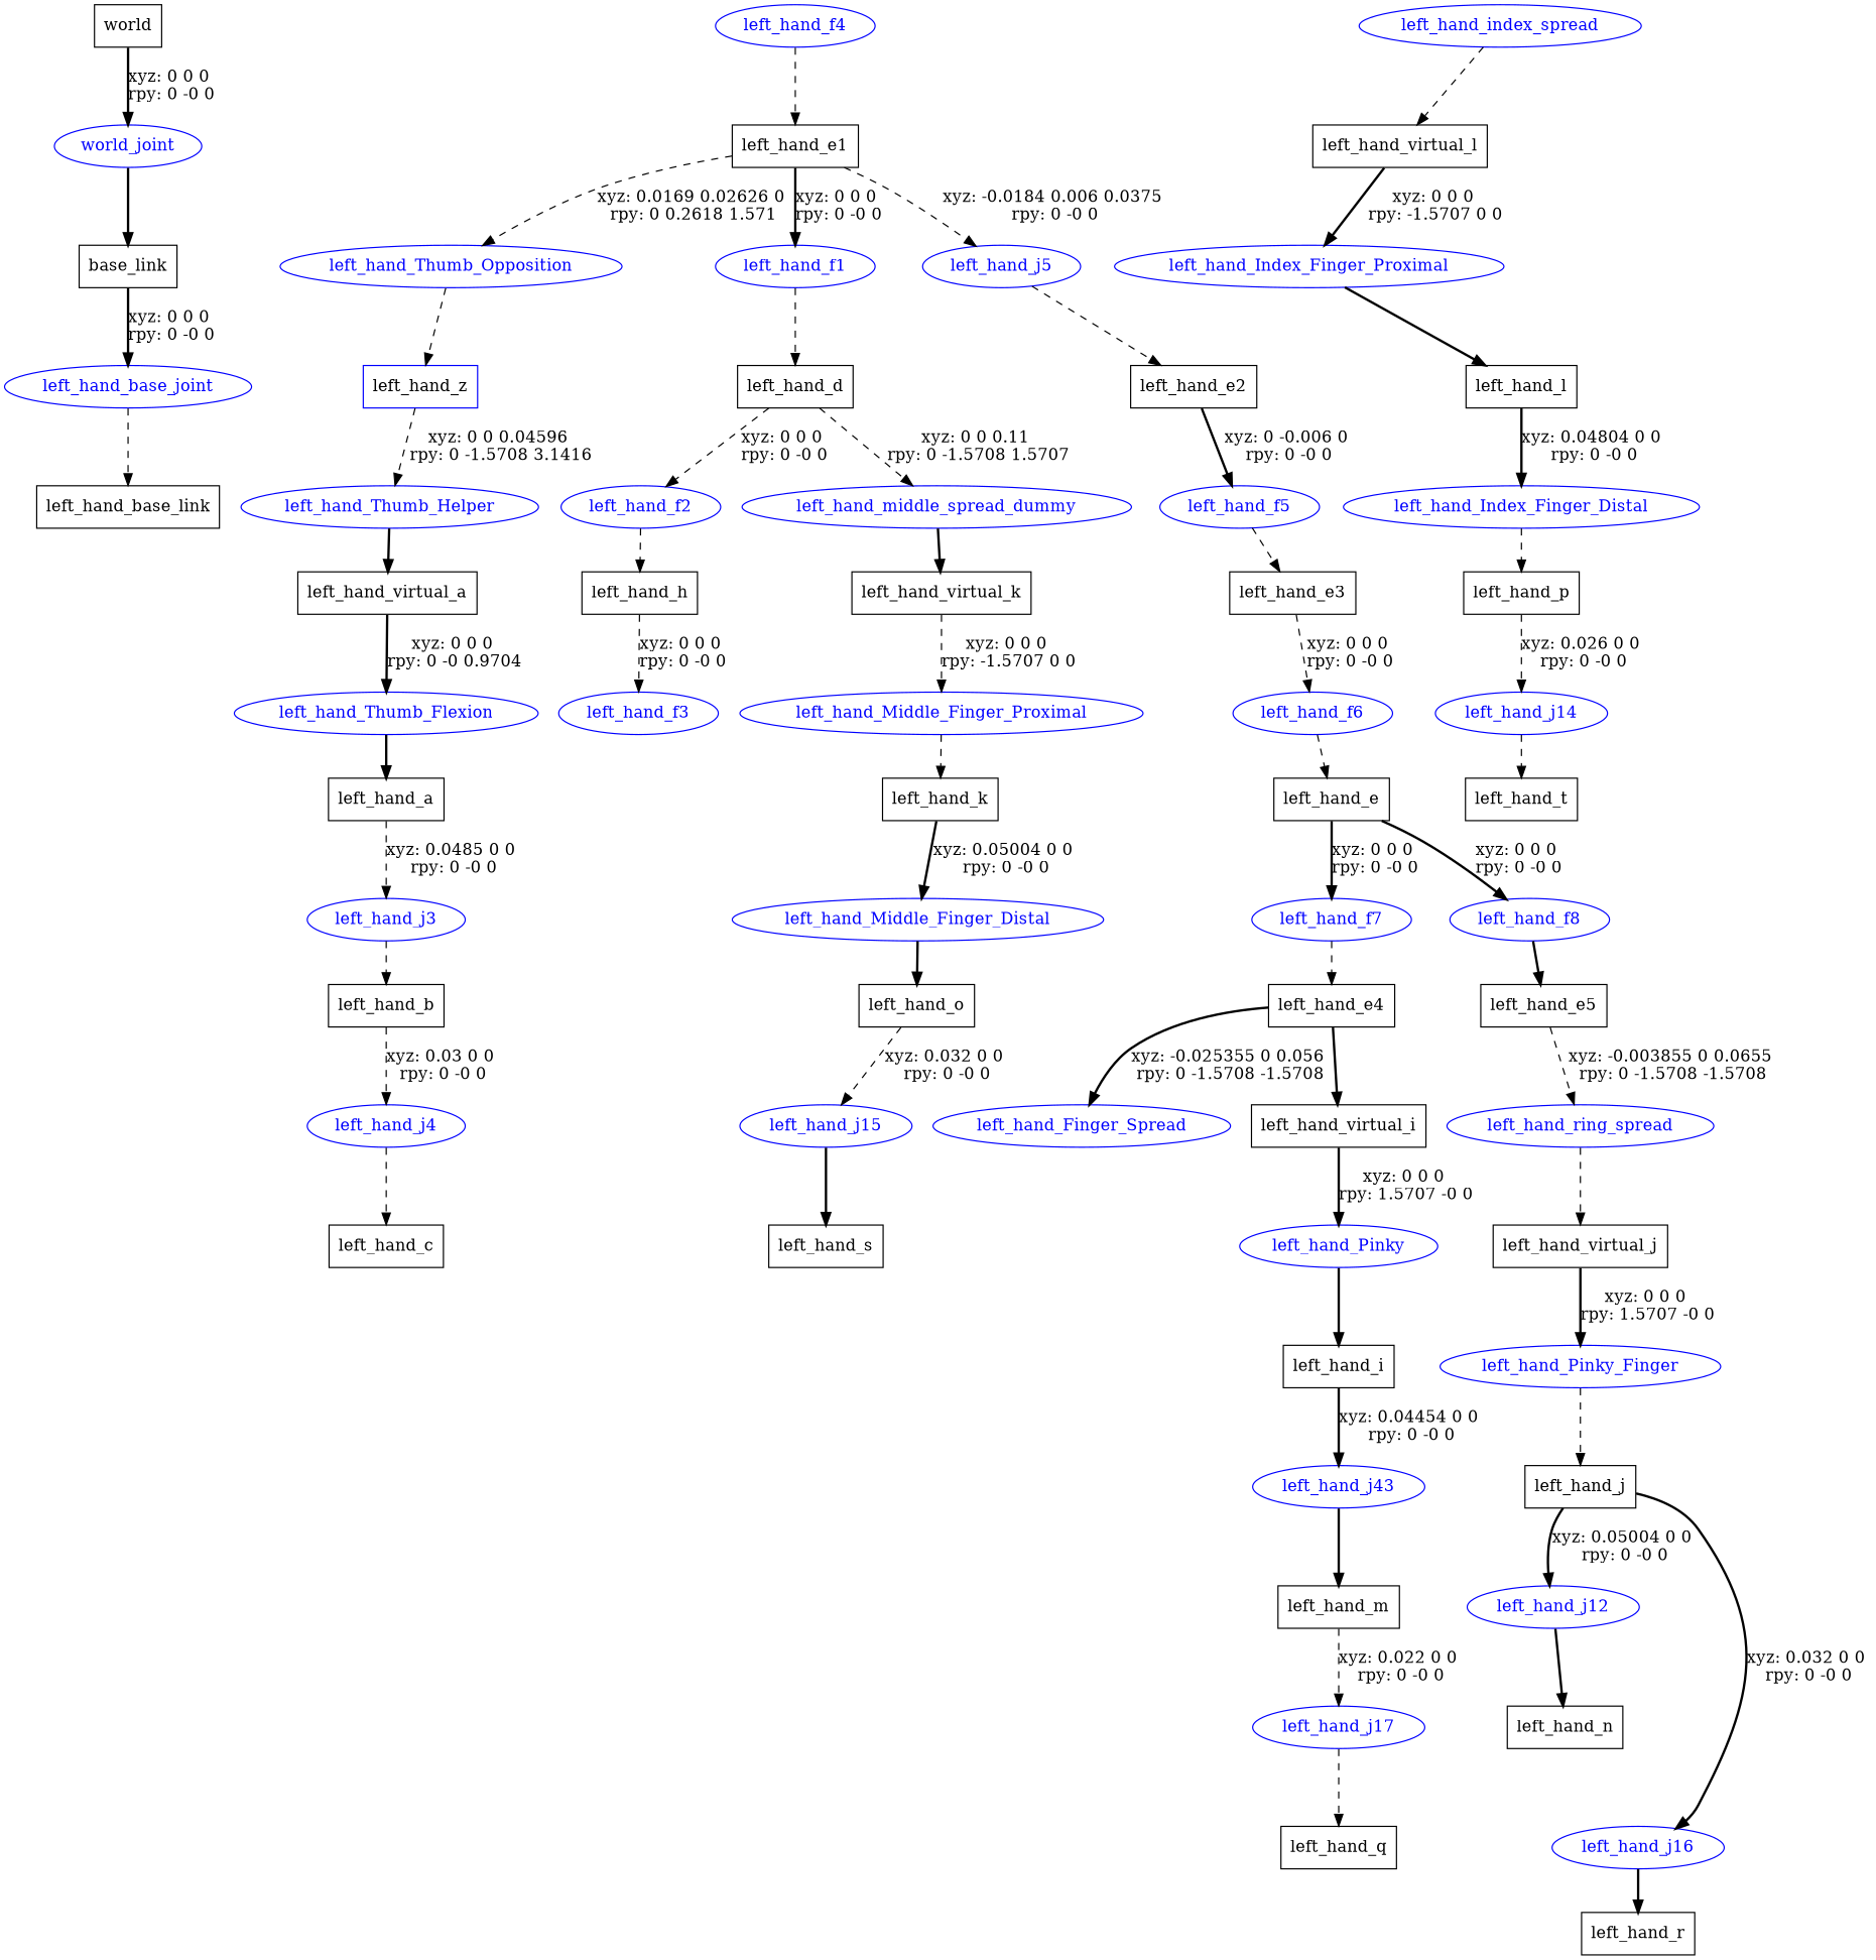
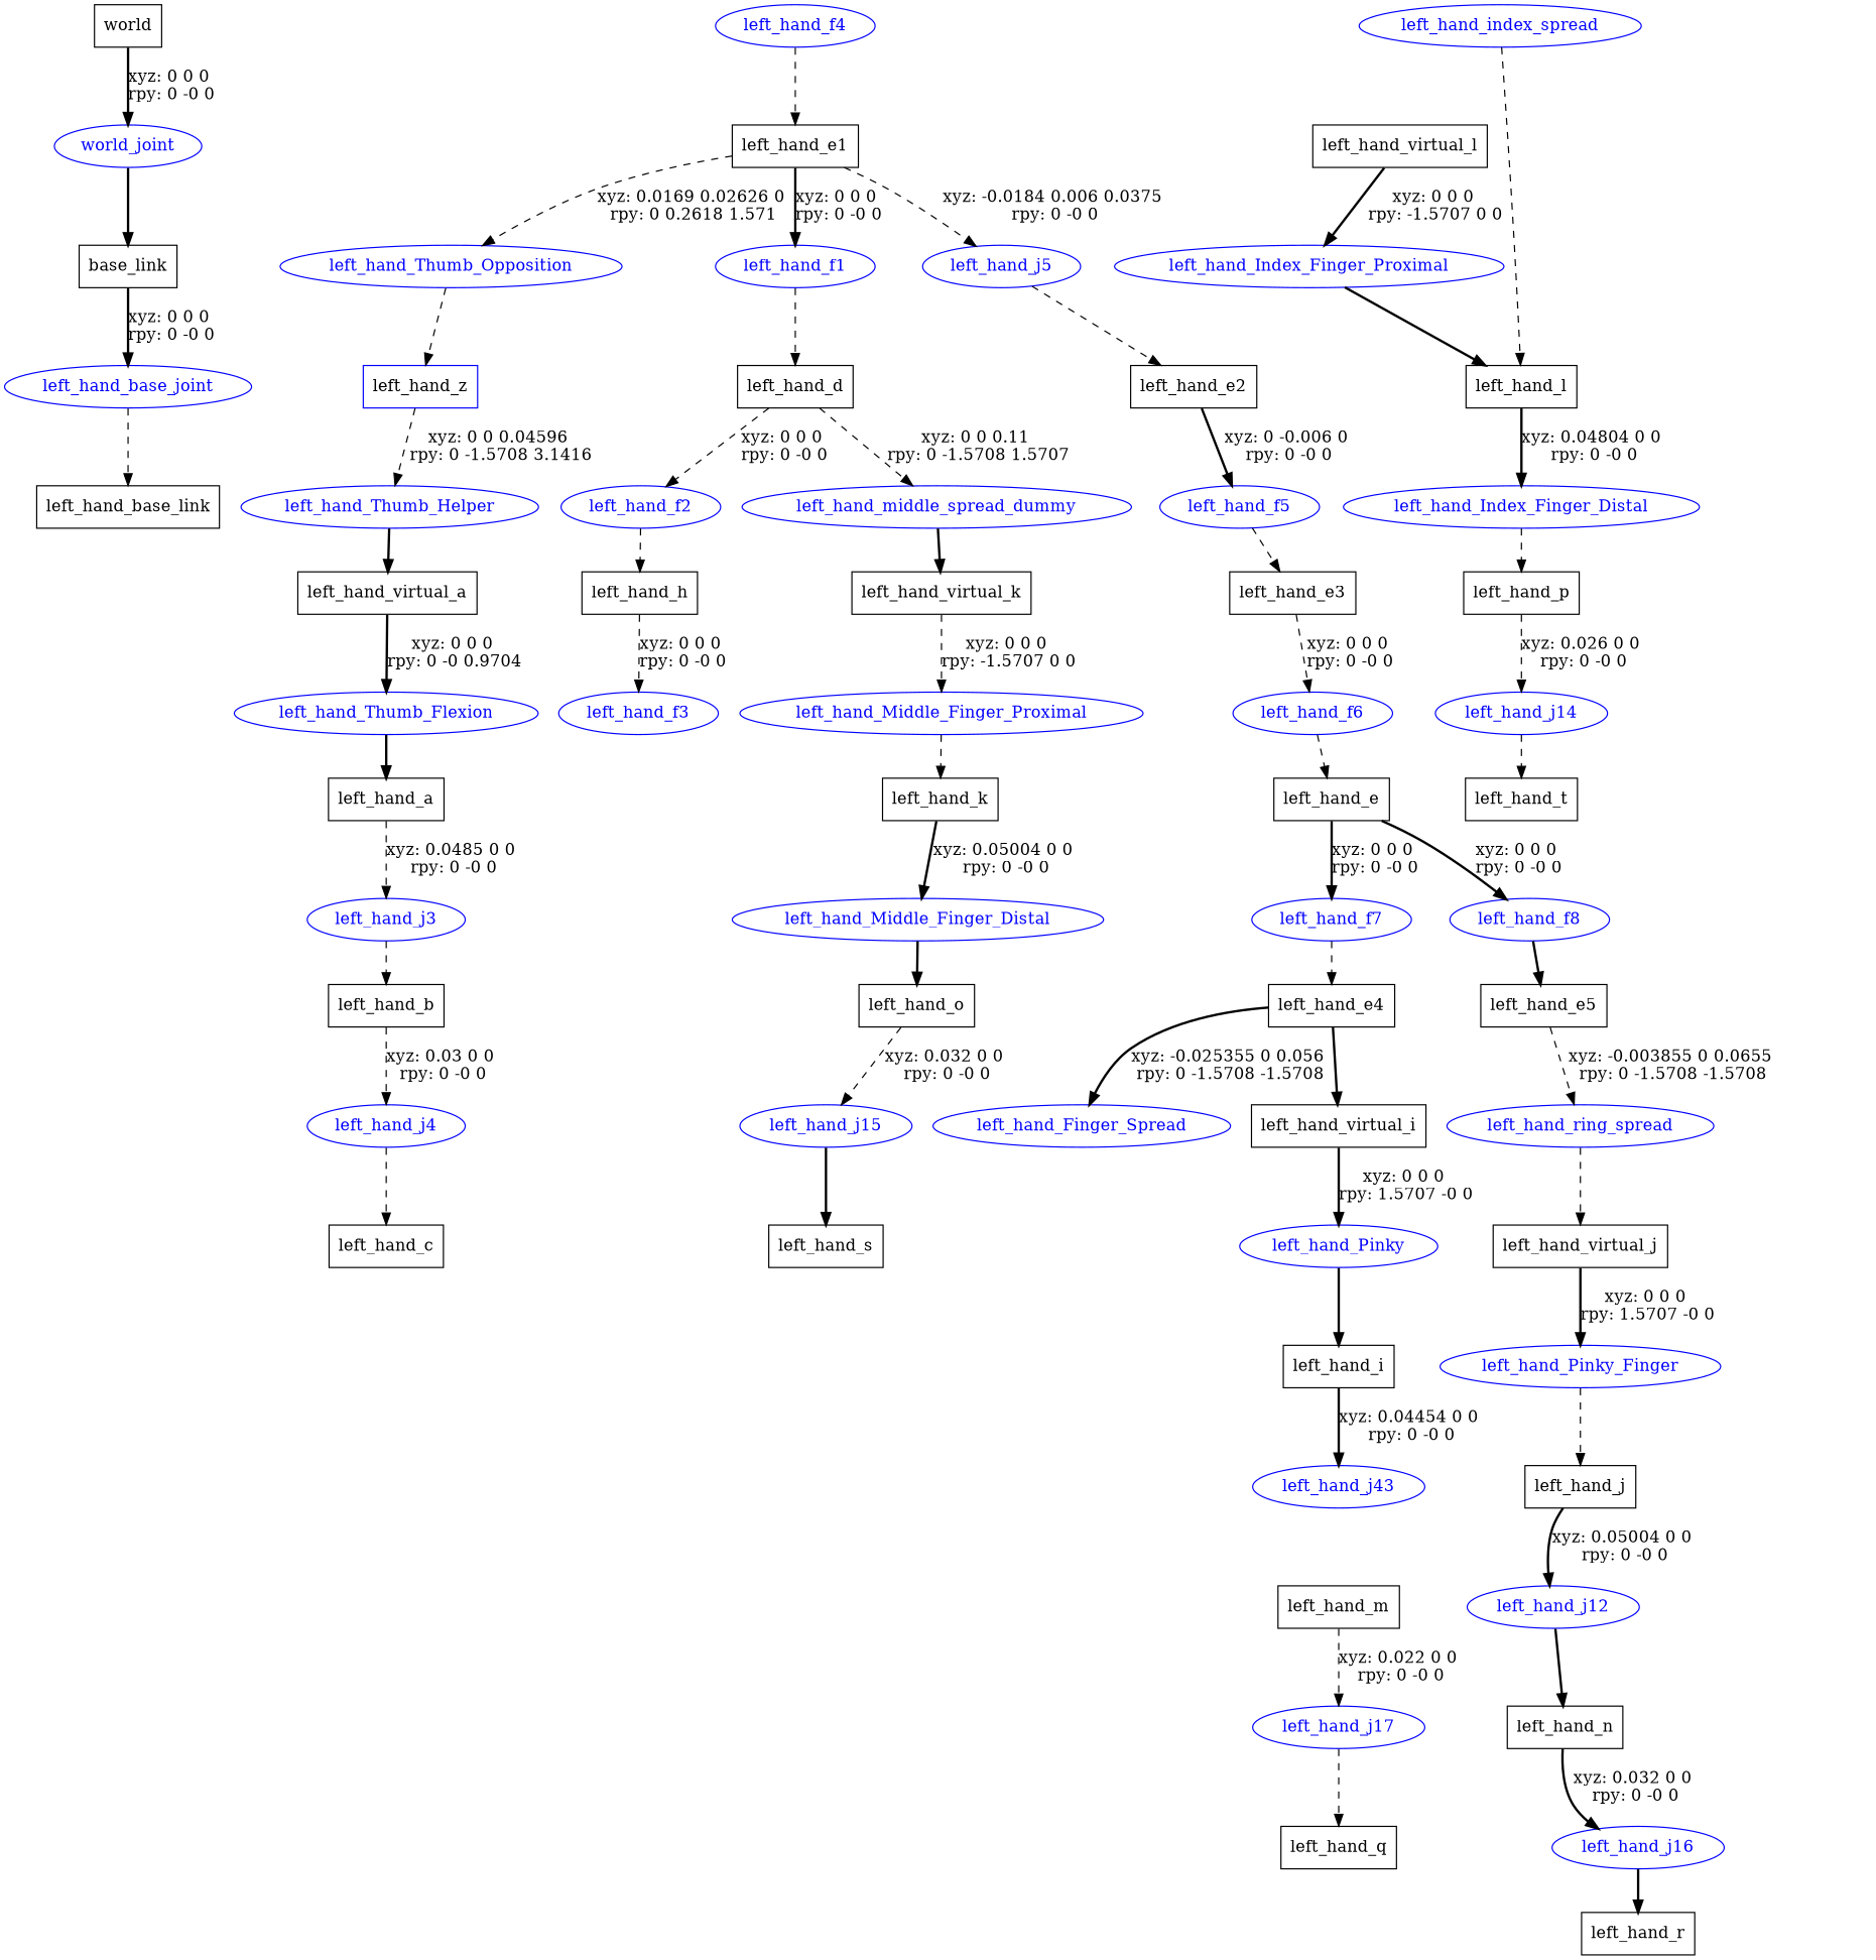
  digraph {
    node [shape=box color=blue]
    edge [style=dashed]
    n1 [label=world color=""]
    world_joint [fontcolor=blue shape=ellipse]
    n3 [label=base_link color=""]
    left_hand_base_joint [fontcolor=blue shape=ellipse]
    n5 [label=left_hand_base_link color=""]
    left_hand_f4 [fontcolor=blue shape=ellipse]
    n7 [label=left_hand_e1 color=""]
    left_hand_Thumb_Opposition [fontcolor=blue shape=ellipse]
    left_hand_f1 [fontcolor=blue shape=ellipse]
    left_hand_j5 [fontcolor=blue shape=ellipse]
    n11 [label=left_hand_z]
    n12 [label=left_hand_d color=""]
    n13 [label=left_hand_e2 color=""]
    left_hand_Thumb_Helper [fontcolor=blue shape=ellipse]
    n15 [label=left_hand_virtual_a color=""]
    left_hand_Thumb_Flexion [fontcolor=blue shape=ellipse]
    n17 [label=left_hand_a color=""]
    left_hand_j3 [fontcolor=blue shape=ellipse]
    n19 [label=left_hand_b color=""]
    left_hand_j4 [fontcolor=blue shape=ellipse]
    n21 [label=left_hand_c color=""]
    left_hand_f2 [fontcolor=blue shape=ellipse]
    left_hand_middle_spread_dummy [fontcolor=blue shape=ellipse]
    n24 [label=left_hand_h color=""]
    n25 [label=left_hand_virtual_k color=""]
    left_hand_f3 [fontcolor=blue shape=ellipse]
    left_hand_index_spread [fontcolor=blue shape=ellipse]
    n28 [label=left_hand_virtual_l color=""]
    left_hand_Index_Finger_Proximal [fontcolor=blue shape=ellipse]
    n30 [label=left_hand_l color=""]
    left_hand_Index_Finger_Distal [fontcolor=blue shape=ellipse]
    n32 [label=left_hand_p color=""]
    left_hand_j14 [fontcolor=blue shape=ellipse]
    n34 [label=left_hand_t color=""]
    left_hand_Middle_Finger_Proximal [fontcolor=blue shape=ellipse]
    n36 [label=left_hand_k color=""]
    left_hand_Middle_Finger_Distal [fontcolor=blue shape=ellipse]
    n38 [label=left_hand_o color=""]
    left_hand_j15 [fontcolor=blue shape=ellipse]
    n40 [label=left_hand_s color=""]
    left_hand_f5 [fontcolor=blue shape=ellipse]
    n42 [label=left_hand_e3 color=""]
    left_hand_f6 [fontcolor=blue shape=ellipse]
    n44 [label=left_hand_e color=""]
    left_hand_f7 [fontcolor=blue shape=ellipse]
    left_hand_f8 [fontcolor=blue shape=ellipse]
    n47 [label=left_hand_e4 color=""]
    n48 [label=left_hand_e5 color=""]
    left_hand_Finger_Spread [fontcolor=blue shape=ellipse]
    n50 [label=left_hand_virtual_i color=""]
    left_hand_Pinky [fontcolor=blue shape=ellipse]
    n52 [label=left_hand_i color=""]
    n53 [fontcolor=blue label=left_hand_j43 shape=ellipse]
    n54 [label=left_hand_m color=""]
    left_hand_j17 [fontcolor=blue shape=ellipse]
    n56 [label=left_hand_q color=""]
    left_hand_ring_spread [fontcolor=blue shape=ellipse]
    n58 [label=left_hand_virtual_j color=""]
    n59 [fontcolor=blue label=left_hand_Pinky_Finger shape=ellipse]
    n60 [label=left_hand_j color=""]
    left_hand_j12 [fontcolor=blue shape=ellipse]
    n62 [label=left_hand_n color=""]
    left_hand_j16 [fontcolor=blue shape=ellipse]
    n64 [label=left_hand_r color=""]
    n1 -> world_joint [label="xyz: 0 0 0 \nrpy: 0 -0 0" style=bold]
    world_joint -> n3 [style=bold]
    n3 -> left_hand_base_joint [label="xyz: 0 0 0 \nrpy: 0 -0 0" style=bold]
    left_hand_base_joint -> n5
    left_hand_f4 -> n7
    n7 -> left_hand_Thumb_Opposition [label="xyz: 0.0169 0.02626 0 \nrpy: 0 0.2618 1.571"]
    n7 -> left_hand_f1 [label="xyz: 0 0 0 \nrpy: 0 -0 0" style=bold]
    n7 -> left_hand_j5 [label="xyz: -0.0184 0.006 0.0375 \nrpy: 0 -0 0"]
    left_hand_Thumb_Opposition -> n11
    left_hand_f1 -> n12
    left_hand_j5 -> n13
    n11 -> left_hand_Thumb_Helper [label="xyz: 0 0 0.04596 \nrpy: 0 -1.5708 3.1416"]
    n12 -> left_hand_f2 [label="xyz: 0 0 0 \nrpy: 0 -0 0"]
    n12 -> left_hand_middle_spread_dummy [label="xyz: 0 0 0.11 \nrpy: 0 -1.5708 1.5707"]
    n13 -> left_hand_f5 [label="xyz: 0 -0.006 0 \nrpy: 0 -0 0" style=bold]
    left_hand_Thumb_Helper -> n15 [style=bold]
    n15 -> left_hand_Thumb_Flexion [label="xyz: 0 0 0 \nrpy: 0 -0 0.9704" style=bold]
    left_hand_Thumb_Flexion -> n17 [style=bold]
    n17 -> left_hand_j3 [label="xyz: 0.0485 0 0 \nrpy: 0 -0 0"]
    left_hand_j3 -> n19
    n19 -> left_hand_j4 [label="xyz: 0.03 0 0 \nrpy: 0 -0 0"]
    left_hand_j4 -> n21
    left_hand_f2 -> n24
    left_hand_middle_spread_dummy -> n25 [style=bold]
    n24 -> left_hand_f3 [label="xyz: 0 0 0 \nrpy: 0 -0 0"]
    n25 -> left_hand_Middle_Finger_Proximal [label="xyz: 0 0 0 \nrpy: -1.5707 0 0"]
-   left_hand_index_spread -> n28
+   left_hand_index_spread -> n30
    n28 -> left_hand_Index_Finger_Proximal [label="xyz: 0 0 0 \nrpy: -1.5707 0 0" style=bold]
    left_hand_Index_Finger_Proximal -> n30 [style=bold]
    n30 -> left_hand_Index_Finger_Distal [label="xyz: 0.04804 0 0 \nrpy: 0 -0 0" style=bold]
    left_hand_Index_Finger_Distal -> n32
    n32 -> left_hand_j14 [label="xyz: 0.026 0 0 \nrpy: 0 -0 0"]
    left_hand_j14 -> n34
    left_hand_Middle_Finger_Proximal -> n36
    n36 -> left_hand_Middle_Finger_Distal [label="xyz: 0.05004 0 0 \nrpy: 0 -0 0" style=bold]
    left_hand_Middle_Finger_Distal -> n38 [style=bold]
    n38 -> left_hand_j15 [label="xyz: 0.032 0 0 \nrpy: 0 -0 0"]
    left_hand_j15 -> n40 [style=bold]
    left_hand_f5 -> n42
    n42 -> left_hand_f6 [label="xyz: 0 0 0 \nrpy: 0 -0 0"]
    left_hand_f6 -> n44
    n44 -> left_hand_f7 [label="xyz: 0 0 0 \nrpy: 0 -0 0" style=bold]
    n44 -> left_hand_f8 [label="xyz: 0 0 0 \nrpy: 0 -0 0" style=bold]
    left_hand_f7 -> n47
    left_hand_f8 -> n48 [style=bold]
    n47 -> left_hand_Finger_Spread [label="xyz: -0.025355 0 0.056 \nrpy: 0 -1.5708 -1.5708" style=bold]
    n47 -> n50 [style=bold]
    n48 -> left_hand_ring_spread [label="xyz: -0.003855 0 0.0655 \nrpy: 0 -1.5708 -1.5708"]
    n50 -> left_hand_Pinky [label="xyz: 0 0 0 \nrpy: 1.5707 -0 0" style=bold]
    left_hand_Pinky -> n52 [style=bold]
    n52 -> n53 [label="xyz: 0.04454 0 0 \nrpy: 0 -0 0" style=bold]
-   n53 -> n54 [style=bold]
    n54 -> left_hand_j17 [label="xyz: 0.022 0 0 \nrpy: 0 -0 0"]
    left_hand_j17 -> n56
    left_hand_ring_spread -> n58
    n58 -> n59 [label="xyz: 0 0 0 \nrpy: 1.5707 -0 0" style=bold]
    n59 -> n60
    n60 -> left_hand_j12 [label="xyz: 0.05004 0 0 \nrpy: 0 -0 0" style=bold]
    left_hand_j12 -> n62 [style=bold]
-   n60 -> left_hand_j16 [label="xyz: 0.032 0 0 \nrpy: 0 -0 0" style=bold]
+   n62 -> left_hand_j16 [label="xyz: 0.032 0 0 \nrpy: 0 -0 0" style=bold]
    left_hand_j16 -> n64 [style=bold]
  }
